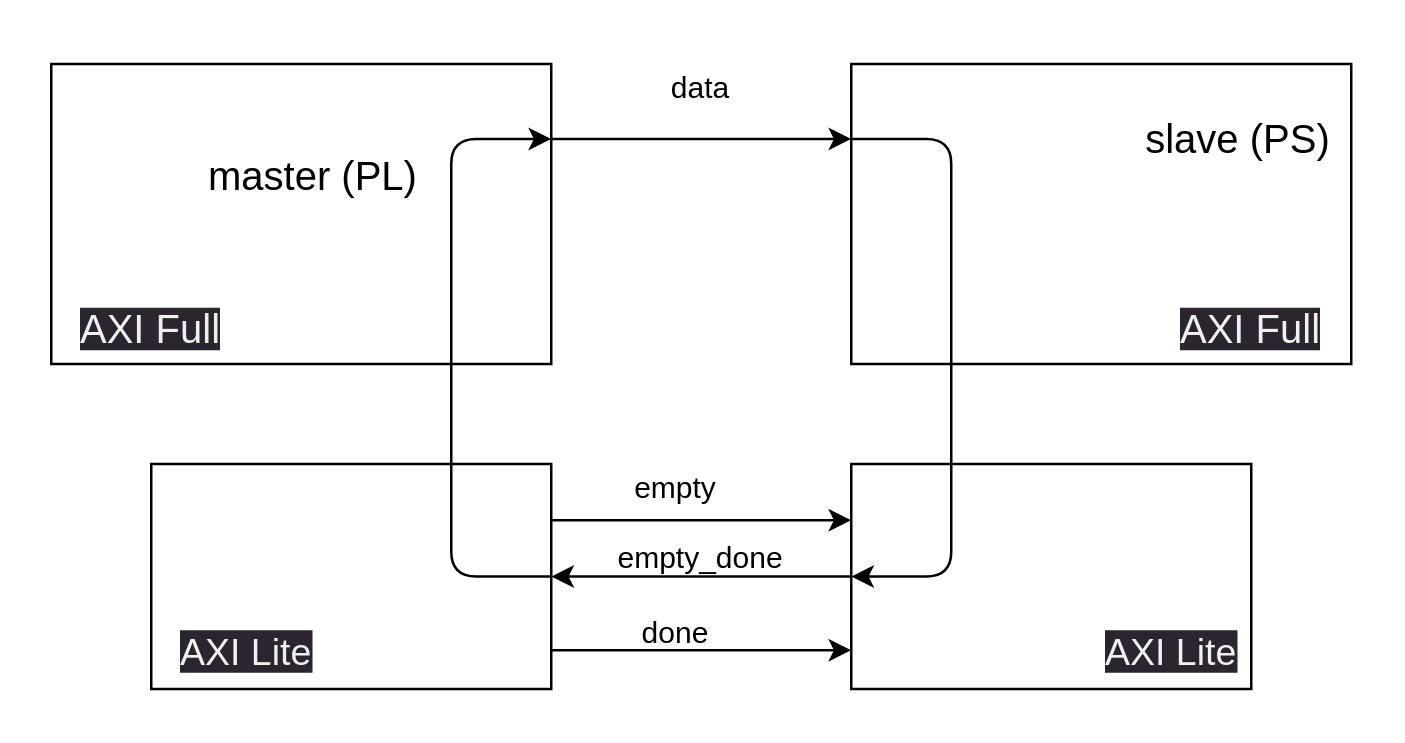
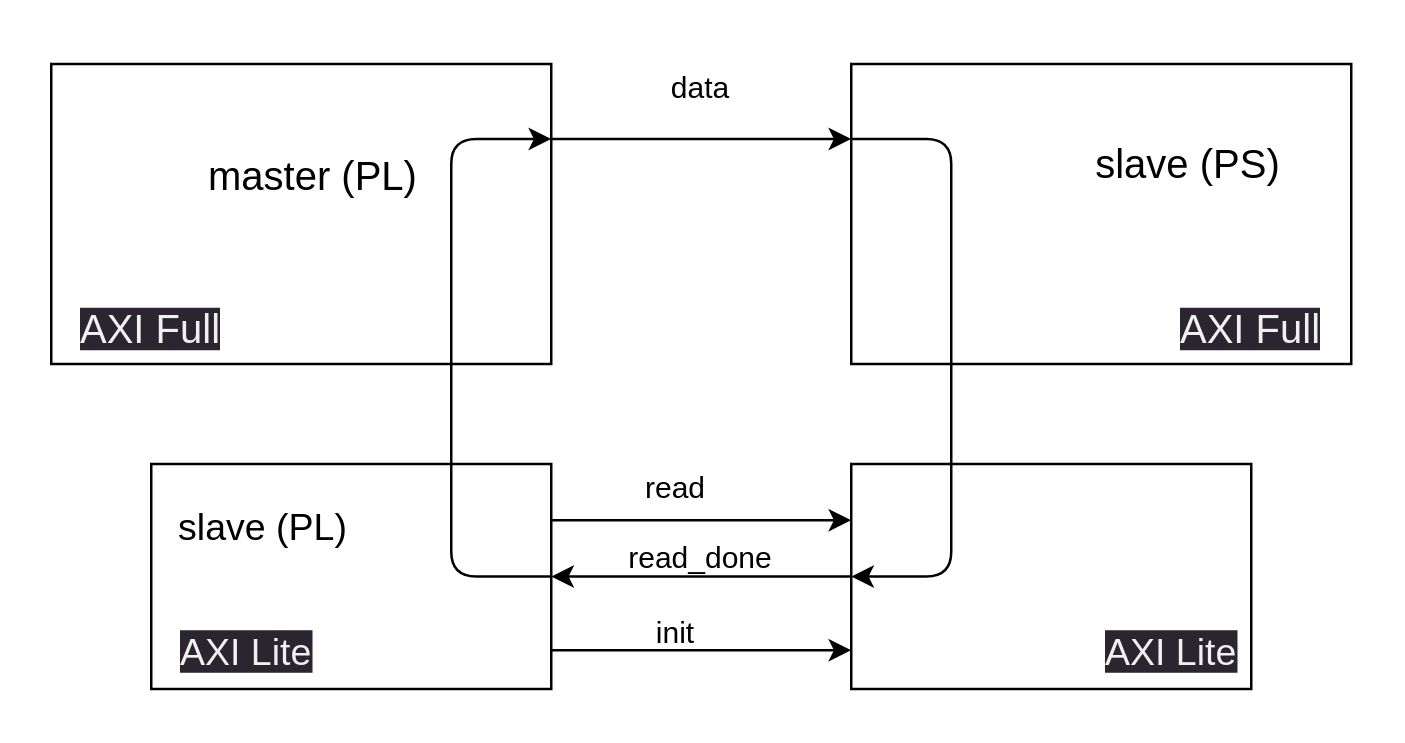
  <mxCell id="0" />
  <mxCell id="1" parent="0" />
  <mxCell id="2" value="" style="group" parent="1" vertex="1" connectable="0"><mxGeometry x="60" y="175" width="440" height="100" as="geometry" /></mxCell>
  <mxCell id="3" style="edgeStyle=none;html=1;exitX=1;exitY=0.25;exitDx=0;exitDy=0;entryX=0;entryY=0.25;entryDx=0;entryDy=0;" edge="1" parent="2" source="4" target="6"><mxGeometry relative="1" as="geometry" /></mxCell>
  <mxCell id="4" value="" style="whiteSpace=wrap;html=1;" parent="2" vertex="1"><mxGeometry y="10" width="160" height="90" as="geometry" /></mxCell>
  <mxCell id="5" style="edgeStyle=none;html=1;entryX=1;entryY=0.5;entryDx=0;entryDy=0;" edge="1" parent="2" source="6" target="4"><mxGeometry relative="1" as="geometry" /></mxCell>
  <mxCell id="6" value="" style="whiteSpace=wrap;html=1;" parent="2" vertex="1"><mxGeometry x="280" y="10" width="160" height="90" as="geometry" /></mxCell>
- <mxCell id="8" value="done" style="text;strokeColor=none;align=center;fillColor=none;html=1;verticalAlign=middle;whiteSpace=wrap;rounded=0;" parent="2" vertex="1"><mxGeometry x="180" y="60" width="60" height="35" as="geometry" /></mxCell>
- <mxCell id="9" value="empty" style="text;strokeColor=none;align=center;fillColor=none;html=1;verticalAlign=middle;whiteSpace=wrap;rounded=0;" parent="2" vertex="1"><mxGeometry x="180" y="5" width="60" height="30" as="geometry" /></mxCell>
- <mxCell id="10" value="empty_done" style="text;strokeColor=none;align=center;fillColor=none;html=1;verticalAlign=middle;whiteSpace=wrap;rounded=0;" parent="2" vertex="1"><mxGeometry x="190" y="30" width="60" height="35" as="geometry" /></mxCell>
+ <mxCell id="7" value="&lt;font style=&quot;font-size: 15px;&quot;&gt;slave (PL)&lt;br&gt;&lt;/font&gt;" style="text;strokeColor=none;align=center;fillColor=none;html=1;verticalAlign=middle;whiteSpace=wrap;rounded=0;" parent="2" vertex="1"><mxGeometry y="10" width="90" height="50" as="geometry" /></mxCell>
+ <mxCell id="8" value="init" style="text;strokeColor=none;align=center;fillColor=none;html=1;verticalAlign=middle;whiteSpace=wrap;rounded=0;" parent="2" vertex="1"><mxGeometry x="180" y="60" width="60" height="35" as="geometry" /></mxCell>
+ <mxCell id="9" value="read" style="text;strokeColor=none;align=center;fillColor=none;html=1;verticalAlign=middle;whiteSpace=wrap;rounded=0;" parent="2" vertex="1"><mxGeometry x="180" y="5" width="60" height="30" as="geometry" /></mxCell>
+ <mxCell id="10" value="read_done" style="text;strokeColor=none;align=center;fillColor=none;html=1;verticalAlign=middle;whiteSpace=wrap;rounded=0;" parent="2" vertex="1"><mxGeometry x="190" y="30" width="60" height="35" as="geometry" /></mxCell>
  <mxCell id="11" style="edgeStyle=none;html=1;exitX=0;exitY=0.25;exitDx=0;exitDy=0;startArrow=classic;startFill=1;endArrow=none;endFill=0;" parent="2" edge="1"><mxGeometry relative="1" as="geometry"><mxPoint x="280" y="84.5" as="sourcePoint" /><mxPoint x="160" y="84.5" as="targetPoint" /></mxGeometry></mxCell>
  <mxCell id="12" value="&lt;span style=&quot;color: rgb(240, 240, 240); font-family: Helvetica; font-size: 15px; font-style: normal; font-variant-ligatures: normal; font-variant-caps: normal; font-weight: 400; letter-spacing: normal; orphans: 2; text-align: center; text-indent: 0px; text-transform: none; widows: 2; word-spacing: 0px; -webkit-text-stroke-width: 0px; background-color: rgb(42, 37, 47); text-decoration-thickness: initial; text-decoration-style: initial; text-decoration-color: initial; float: none; display: inline !important;&quot;&gt;AXI Lite&lt;/span&gt;" style="text;whiteSpace=wrap;html=1;fontSize=15;" parent="2" vertex="1"><mxGeometry x="10" y="70" width="70" height="30" as="geometry" /></mxCell>
  <mxCell id="13" value="&lt;span style=&quot;color: rgb(240, 240, 240); font-family: Helvetica; font-size: 15px; font-style: normal; font-variant-ligatures: normal; font-variant-caps: normal; font-weight: 400; letter-spacing: normal; orphans: 2; text-align: center; text-indent: 0px; text-transform: none; widows: 2; word-spacing: 0px; -webkit-text-stroke-width: 0px; background-color: rgb(42, 37, 47); text-decoration-thickness: initial; text-decoration-style: initial; text-decoration-color: initial; float: none; display: inline !important;&quot;&gt;AXI Lite&lt;/span&gt;" style="text;whiteSpace=wrap;html=1;fontSize=15;" parent="2" vertex="1"><mxGeometry x="380" y="70" width="60" height="30" as="geometry" /></mxCell>
  <mxCell id="14" style="edgeStyle=none;html=1;exitX=1;exitY=0.25;exitDx=0;exitDy=0;entryX=0;entryY=0.25;entryDx=0;entryDy=0;" parent="1" source="15" target="16" edge="1"><mxGeometry relative="1" as="geometry" /></mxCell>
  <mxCell id="15" value="" style="whiteSpace=wrap;html=1;" parent="1" vertex="1"><mxGeometry x="20" y="25" width="200" height="120" as="geometry" /></mxCell>
  <mxCell id="16" value="" style="whiteSpace=wrap;html=1;" parent="1" vertex="1"><mxGeometry x="340" y="25" width="200" height="120" as="geometry" /></mxCell>
  <mxCell id="17" value="&lt;font style=&quot;font-size: 16px;&quot;&gt;master (PL)&lt;br&gt;&lt;/font&gt;" style="text;strokeColor=none;align=center;fillColor=none;html=1;verticalAlign=middle;whiteSpace=wrap;rounded=0;" parent="1" vertex="1"><mxGeometry x="70" y="40" width="110" height="60" as="geometry" /></mxCell>
  <mxCell id="18" style="edgeStyle=none;html=1;exitX=0;exitY=0.25;exitDx=0;exitDy=0;entryX=0;entryY=0.5;entryDx=0;entryDy=0;" edge="1" parent="1" source="16" target="6"><mxGeometry relative="1" as="geometry"><Array as="points"><mxPoint x="380" y="55" /><mxPoint x="380" y="230" /></Array></mxGeometry></mxCell>
- <mxCell id="19" value="&lt;font style=&quot;font-size: 16px;&quot;&gt;slave (PS)&lt;br&gt;&lt;/font&gt;" style="text;strokeColor=none;align=center;fillColor=none;html=1;verticalAlign=middle;whiteSpace=wrap;rounded=0;" parent="1" vertex="1"><mxGeometry x="450" y="25" width="90" height="60" as="geometry" /></mxCell>
+ <mxCell id="19" value="&lt;font style=&quot;font-size: 16px;&quot;&gt;slave (PS)&lt;br&gt;&lt;/font&gt;" style="text;strokeColor=none;align=center;fillColor=none;html=1;verticalAlign=middle;whiteSpace=wrap;rounded=0;" parent="1" vertex="1"><mxGeometry x="430" y="35" width="90" height="60" as="geometry" /></mxCell>
  <mxCell id="20" value="data" style="text;strokeColor=none;align=center;fillColor=none;html=1;verticalAlign=middle;whiteSpace=wrap;rounded=0;" parent="1" vertex="1"><mxGeometry x="250" y="20" width="60" height="30" as="geometry" /></mxCell>
  <mxCell id="21" value="&lt;span style=&quot;color: rgb(240, 240, 240); font-family: Helvetica; font-size: 16px; font-style: normal; font-variant-ligatures: normal; font-variant-caps: normal; font-weight: 400; letter-spacing: normal; orphans: 2; text-align: center; text-indent: 0px; text-transform: none; widows: 2; word-spacing: 0px; -webkit-text-stroke-width: 0px; background-color: rgb(42, 37, 47); text-decoration-thickness: initial; text-decoration-style: initial; text-decoration-color: initial; float: none; display: inline !important;&quot;&gt;AXI Full&lt;/span&gt;" style="text;whiteSpace=wrap;html=1;fontSize=15;" parent="1" vertex="1"><mxGeometry x="30" y="115" width="70" height="30" as="geometry" /></mxCell>
  <mxCell id="22" value="&lt;span style=&quot;color: rgb(240, 240, 240); font-family: Helvetica; font-size: 16px; font-style: normal; font-variant-ligatures: normal; font-variant-caps: normal; font-weight: 400; letter-spacing: normal; orphans: 2; text-align: center; text-indent: 0px; text-transform: none; widows: 2; word-spacing: 0px; -webkit-text-stroke-width: 0px; background-color: rgb(42, 37, 47); text-decoration-thickness: initial; text-decoration-style: initial; text-decoration-color: initial; float: none; display: inline !important;&quot;&gt;AXI Full&lt;/span&gt;" style="text;whiteSpace=wrap;html=1;fontSize=15;" parent="1" vertex="1"><mxGeometry x="470" y="115" width="70" height="30" as="geometry" /></mxCell>
  <mxCell id="23" style="edgeStyle=none;html=1;entryX=1;entryY=0.25;entryDx=0;entryDy=0;exitX=1;exitY=0.5;exitDx=0;exitDy=0;" edge="1" parent="1" source="4" target="15"><mxGeometry relative="1" as="geometry"><Array as="points"><mxPoint x="180" y="230" /><mxPoint x="180" y="55" /></Array></mxGeometry></mxCell>
